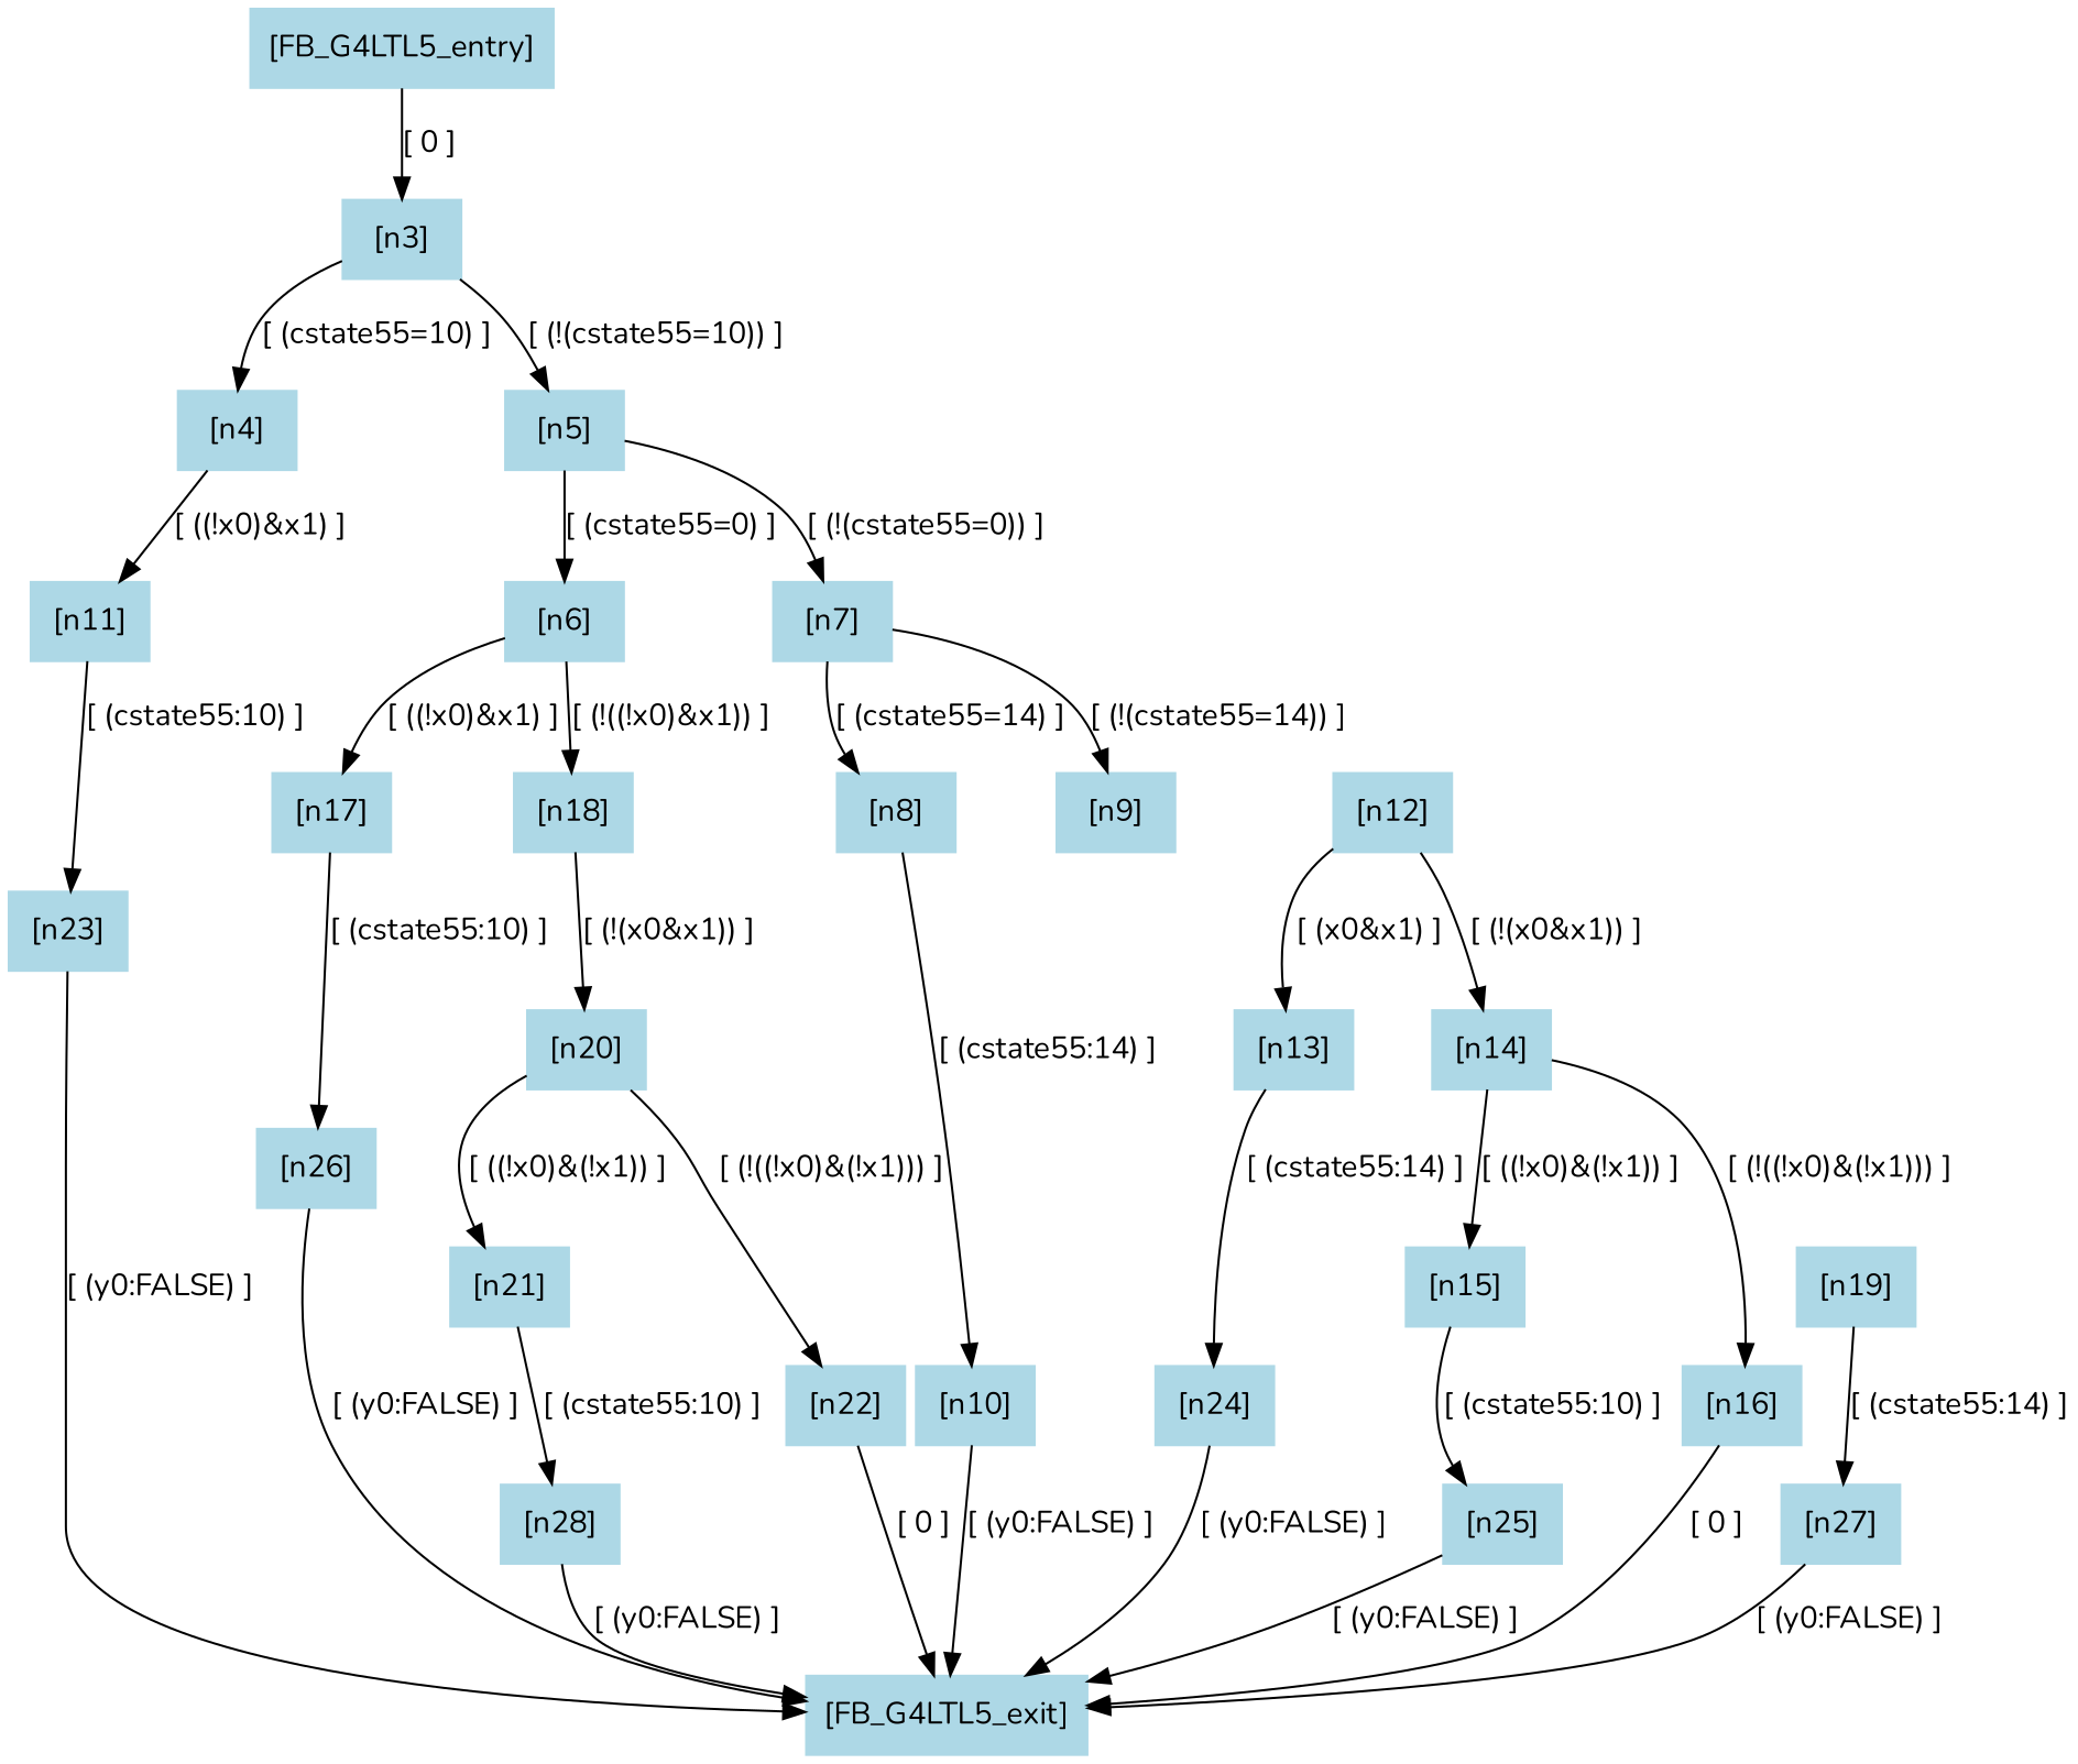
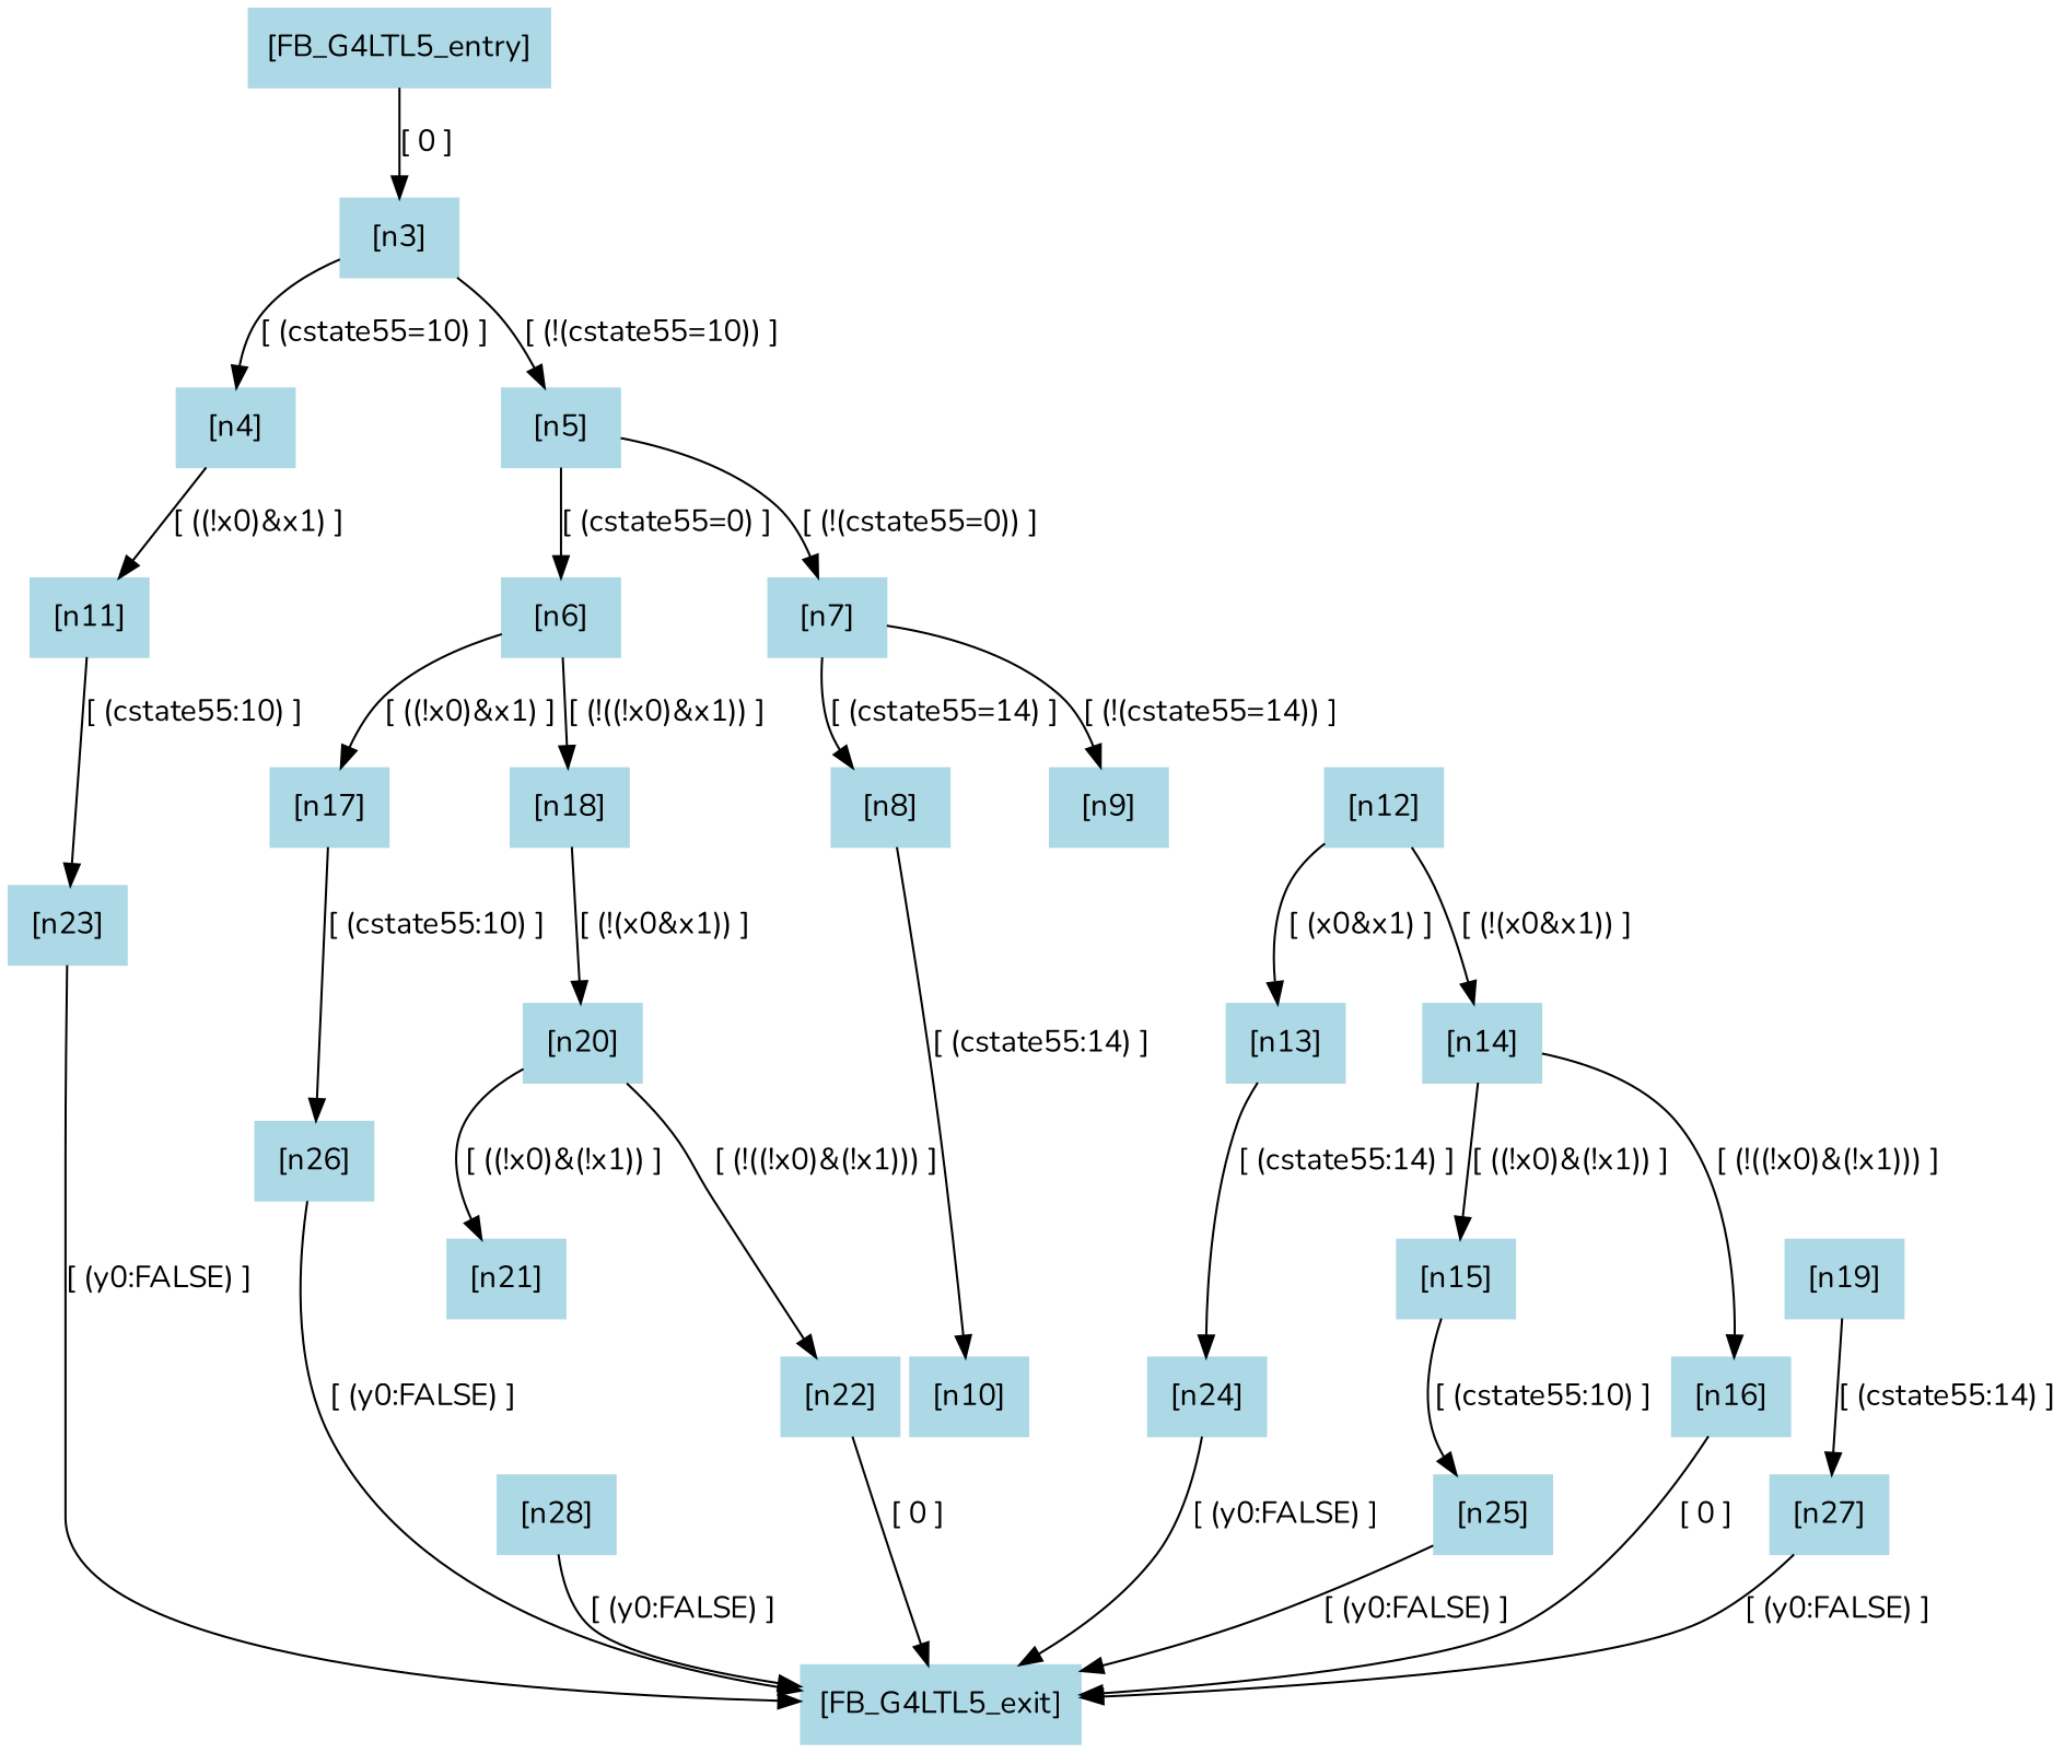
  digraph {
    fontname=Nunito
    node [color=lightblue fontname=Nunito shape=box style=filled]
    edge [color=black fontname=Nunito]
    n1 [label="[FB_G4LTL5_entry]"]
    n2 [label="[n3]"]
    n3 [label="[n4]"]
    n4 [label="[n5]"]
    n5 [label="[n11]"]
    n6 [label="[n6]"]
    n7 [label="[n7]"]
    n8 [label="[n23]"]
    n9 [label="[n12]"]
    n10 [label="[n13]"]
    n11 [label="[n14]"]
    n12 [label="[n17]"]
    n13 [label="[n18]"]
    n14 [label="[n8]"]
    n15 [label="[n9]"]
    n16 [label="[n26]"]
    n17 [label="[n20]"]
    n18 [label="[n10]"]
    n19 [label="[FB_G4LTL5_exit]"]
    n20 [label="[n24]"]
    n21 [label="[n15]"]
    n22 [label="[n16]"]
    n23 [label="[n25]"]
    n24 [label="[n19]"]
    n25 [label="[n27]"]
    n26 [label="[n21]"]
    n27 [label="[n22]"]
    n28 [label="[n28]"]
    n1 -> n2 [label="[ 0 ]"]
    n2 -> n3 [label="[ (cstate55=10) ]"]
    n2 -> n4 [label="[ (!(cstate55=10)) ]"]
    n3 -> n5 [label="[ ((!x0)&x1) ]"]
    n4 -> n6 [label="[ (cstate55=0) ]"]
    n4 -> n7 [label="[ (!(cstate55=0)) ]"]
    n5 -> n8 [label="[ (cstate55:10) ]"]
    n6 -> n12 [label="[ ((!x0)&x1) ]"]
    n6 -> n13 [label="[ (!((!x0)&x1)) ]"]
    n7 -> n14 [label="[ (cstate55=14) ]"]
    n7 -> n15 [label="[ (!(cstate55=14)) ]"]
    n8 -> n19 [label="[ (y0:FALSE) ]"]
    n9 -> n10 [label="[ (x0&x1) ]"]
    n9 -> n11 [label="[ (!(x0&x1)) ]"]
    n10 -> n20 [label="[ (cstate55:14) ]"]
    n11 -> n21 [label="[ ((!x0)&(!x1)) ]"]
    n11 -> n22 [label="[ (!((!x0)&(!x1))) ]"]
    n12 -> n16 [label="[ (cstate55:10) ]"]
    n13 -> n17 [label="[ (!(x0&x1)) ]"]
    n14 -> n18 [label="[ (cstate55:14) ]"]
    n16 -> n19 [label="[ (y0:FALSE) ]"]
    n17 -> n26 [label="[ ((!x0)&(!x1)) ]"]
    n17 -> n27 [label="[ (!((!x0)&(!x1))) ]"]
-   n18 -> n19 [label="[ (y0:FALSE) ]"]
    n20 -> n19 [label="[ (y0:FALSE) ]"]
    n21 -> n23 [label="[ (cstate55:10) ]"]
    n22 -> n19 [label="[ 0 ]"]
    n23 -> n19 [label="[ (y0:FALSE) ]"]
    n24 -> n25 [label="[ (cstate55:14) ]"]
    n25 -> n19 [label="[ (y0:FALSE) ]"]
-   n26 -> n28 [label="[ (cstate55:10) ]"]
    n27 -> n19 [label="[ 0 ]"]
    n28 -> n19 [label="[ (y0:FALSE) ]"]
  }
